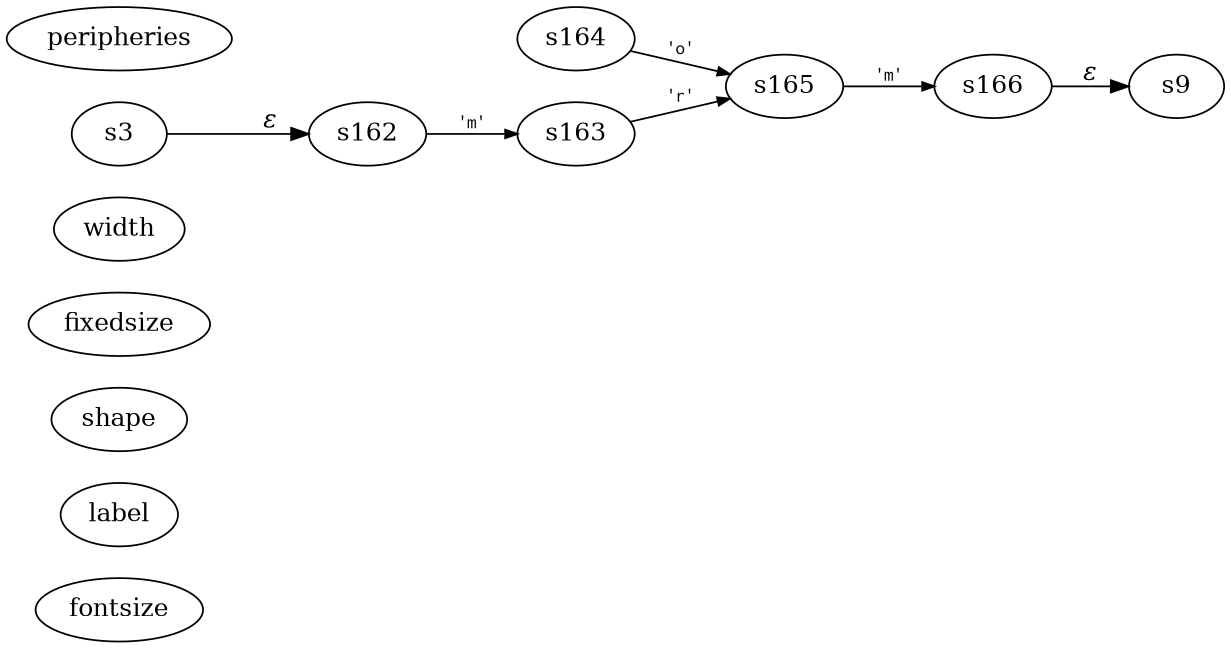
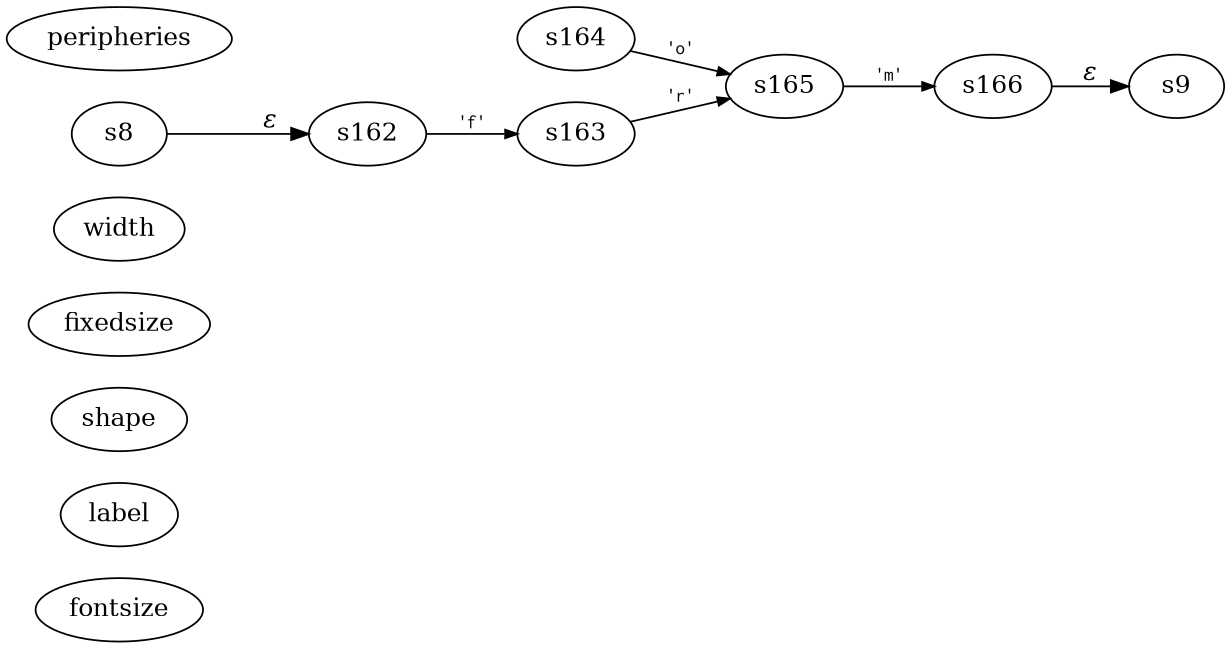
  digraph {
    rankdir=LR
    edge [arrowhead=normal arrowsize=.7 fontname=Courier fontsize=11]
    fontsize
    label
    shape
    fixedsize
    width
    s162
    s163
    s165
    peripheries
-   s3
+   s3 [label=s8]
    s164
    s166
    n13 [label=s9]
-   s162 -> s163 [label="'m'"]
+   s162 -> s163 [label="'f'"]
    s163 -> s165 [label="'r'"]
    s165 -> s166 [label="'m'"]
    s3 -> s162 [fontname="Times-Italic" label="&epsilon;" arrowhead="" arrowsize="" fontsize=""]
    s164 -> s165 [label="'o'"]
    s166 -> n13 [fontname="Times-Italic" label="&epsilon;" arrowhead="" arrowsize="" fontsize=""]
  }
